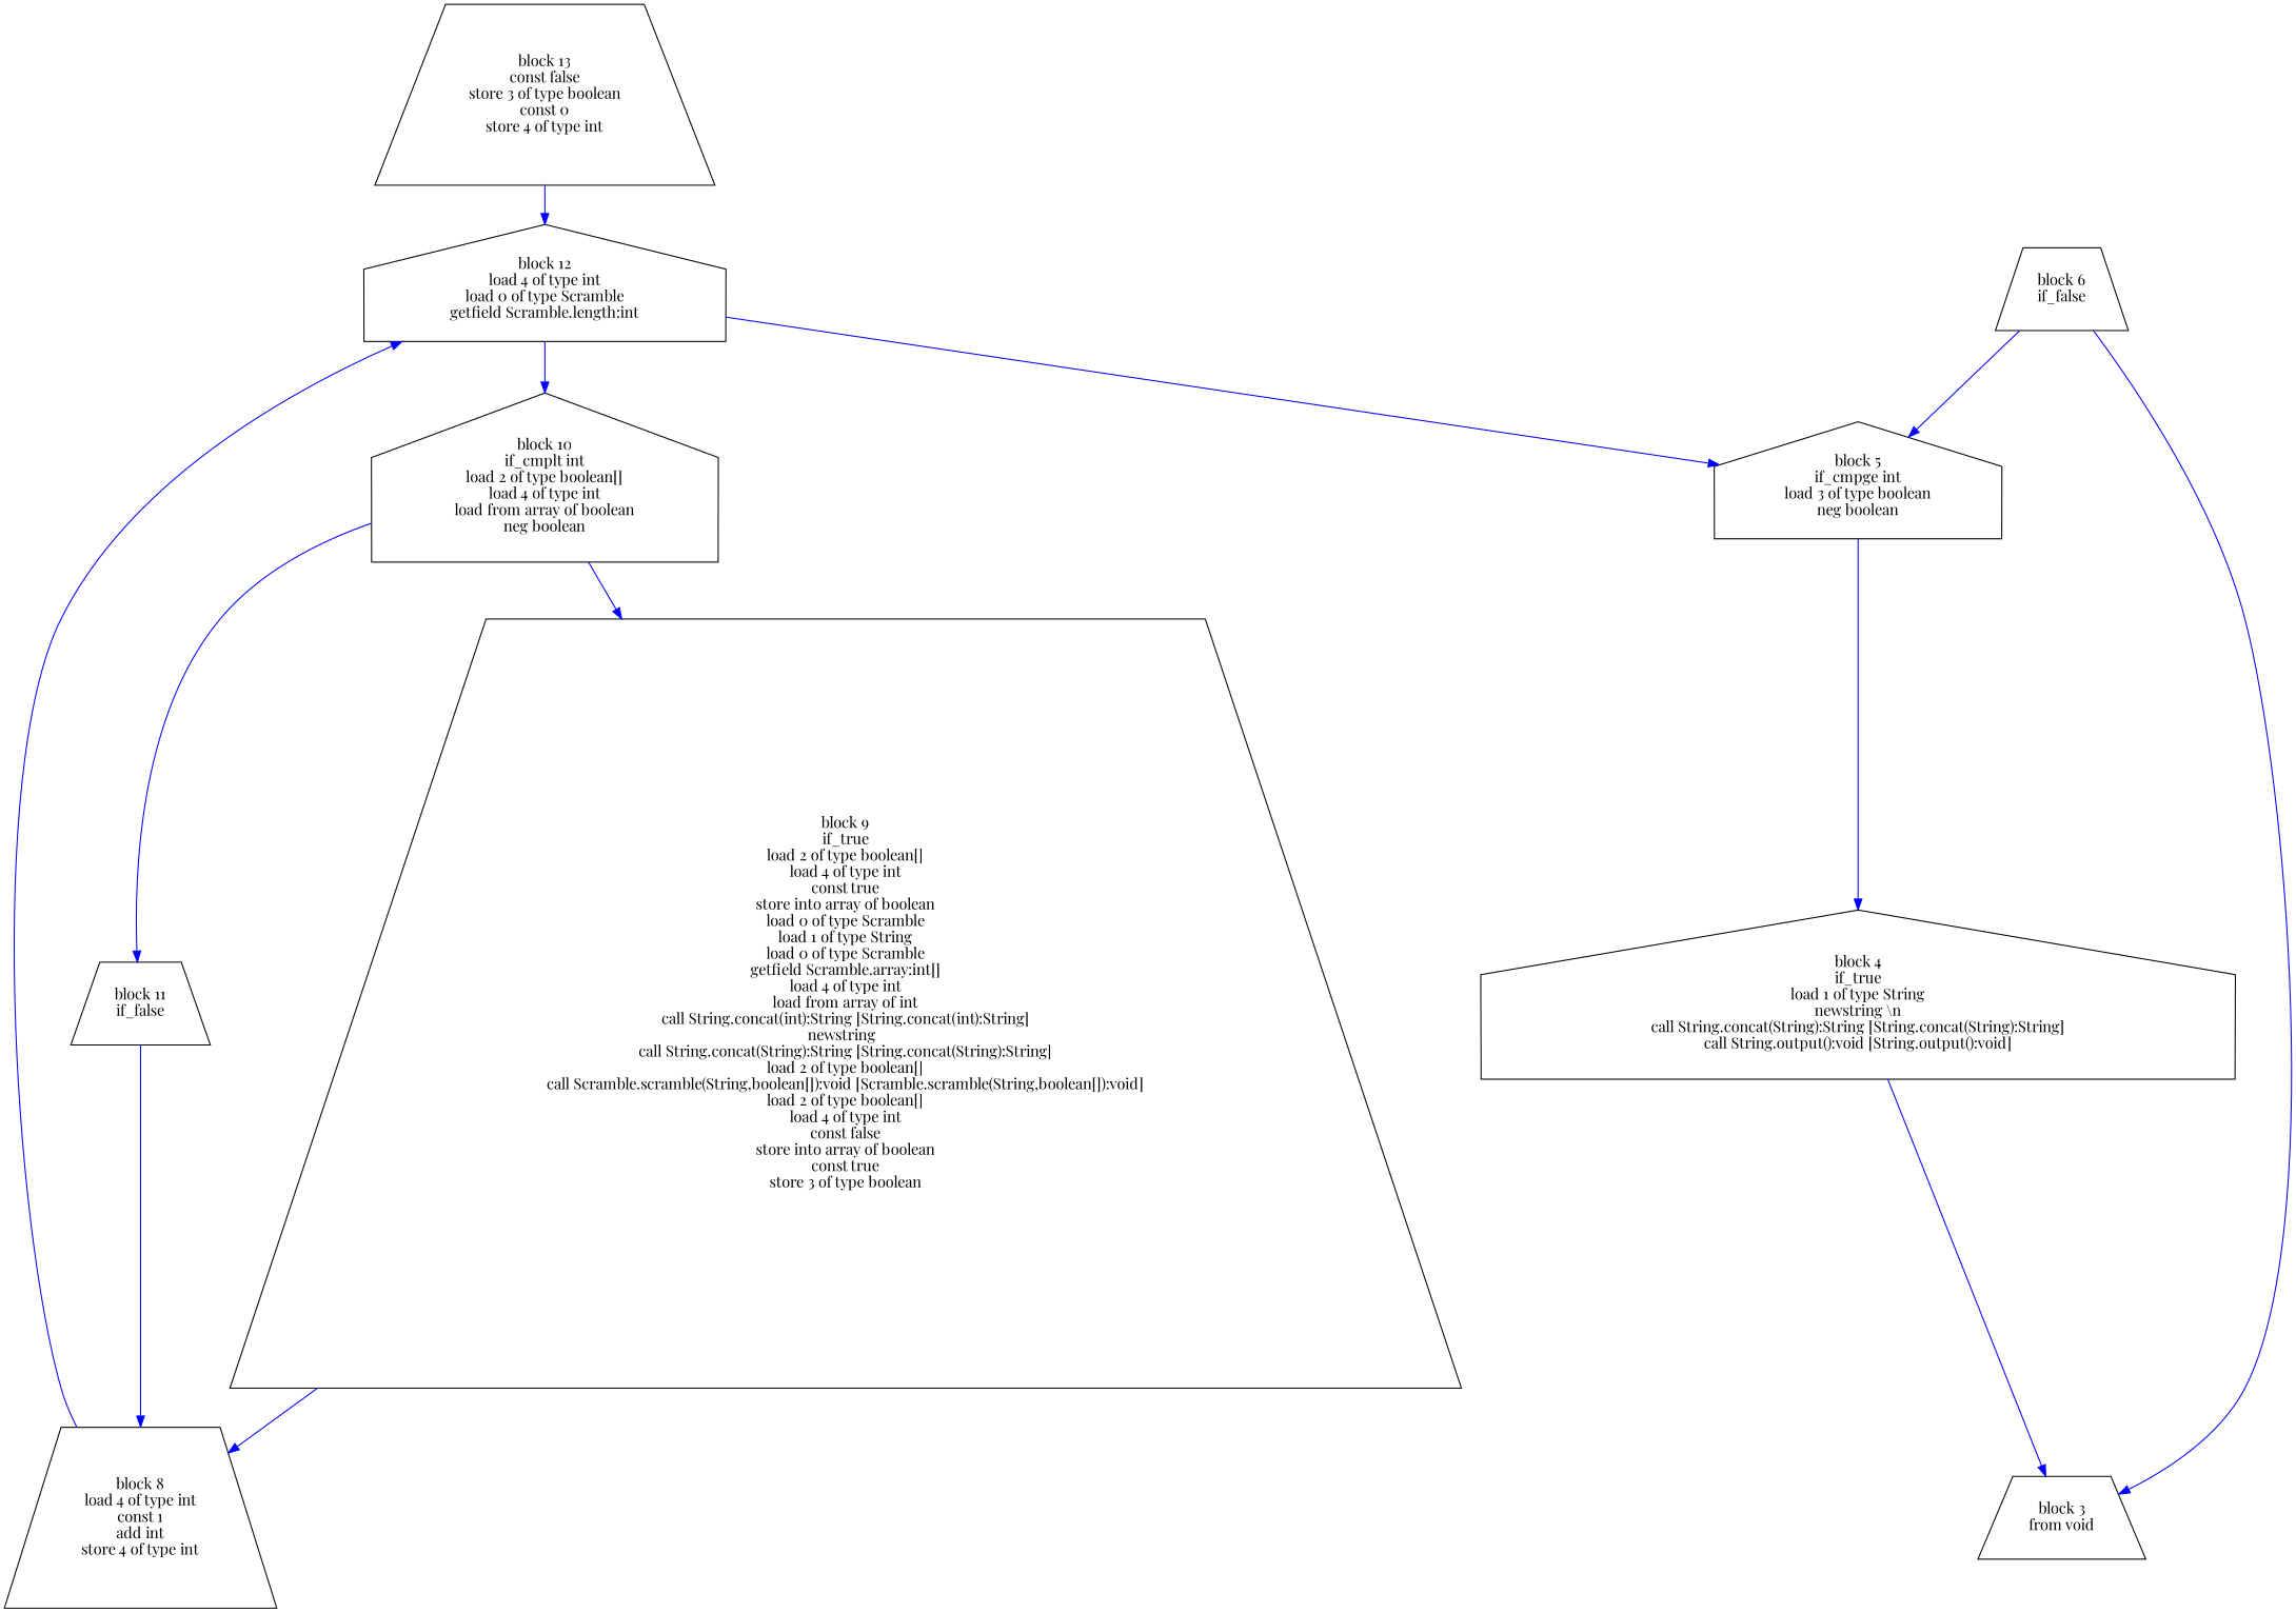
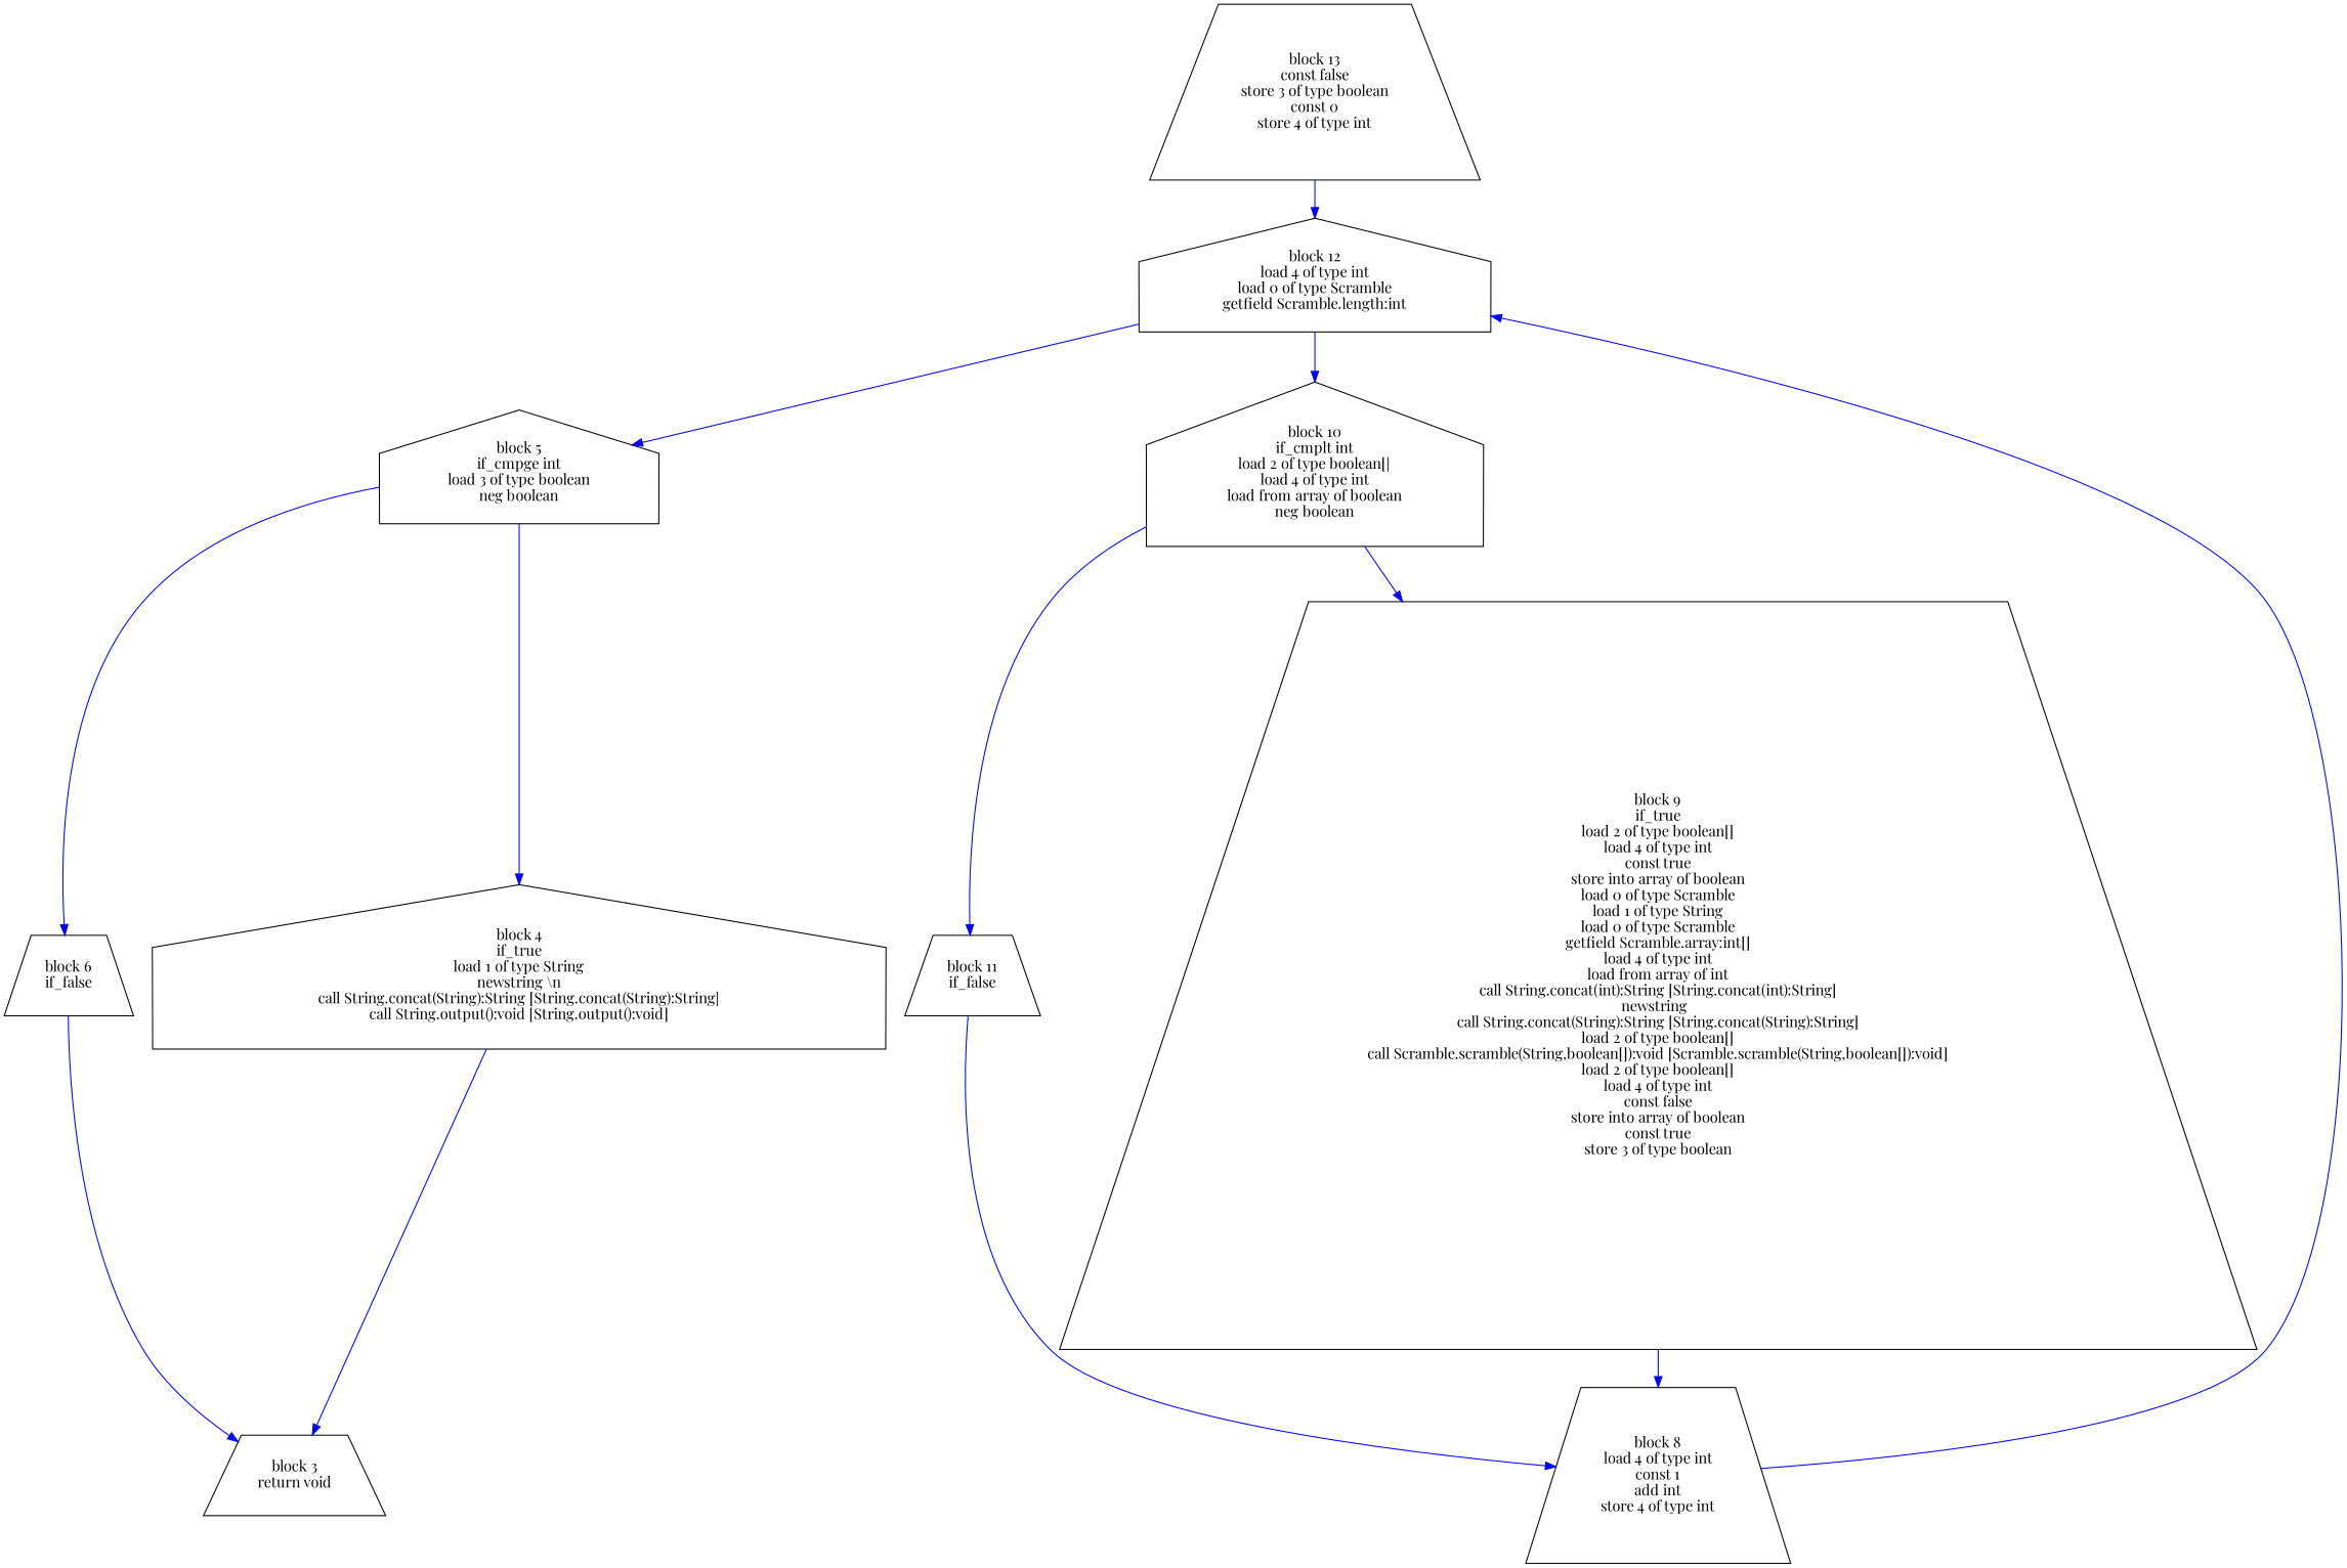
  digraph {
    fontname="Playfair Display"
    node [fontname="Playfair Display" shape=trapezium]
    edge [color=blue fontname="Playfair Display" fontsize=8]
    n1 [label="block 13\nconst false\nstore 3 of type boolean\nconst 0\nstore 4 of type int"]
    n2 [label="block 12\nload 4 of type int\nload 0 of type Scramble\ngetfield Scramble.length:int" shape=house]
    n3 [label="block 5\nif_cmpge int\nload 3 of type boolean\nneg boolean" shape=house]
    n4 [label="block 10\nif_cmplt int\nload 2 of type boolean[]\nload 4 of type int\nload from array of boolean\nneg boolean" shape=house]
    n5 [label="block 6\nif_false"]
    n6 [label="block 4\nif_true\nload 1 of type String\nnewstring \\n\ncall String.concat(String):String [String.concat(String):String]\ncall String.output():void [String.output():void]" shape=house]
    n7 [label="block 11\nif_false"]
    n8 [label="block 9\nif_true\nload 2 of type boolean[]\nload 4 of type int\nconst true\nstore into array of boolean\nload 0 of type Scramble\nload 1 of type String\nload 0 of type Scramble\ngetfield Scramble.array:int[]\nload 4 of type int\nload from array of int\ncall String.concat(int):String [String.concat(int):String]\nnewstring  \ncall String.concat(String):String [String.concat(String):String]\nload 2 of type boolean[]\ncall Scramble.scramble(String,boolean[]):void [Scramble.scramble(String,boolean[]):void]\nload 2 of type boolean[]\nload 4 of type int\nconst false\nstore into array of boolean\nconst true\nstore 3 of type boolean"]
-   n9 [label="block 3\nfrom void"]
+   n9 [label="block 3\nreturn void"]
    n10 [label="block 8\nload 4 of type int\nconst 1\nadd int\nstore 4 of type int"]
    n1 -> n2
    n2 -> n3
    n2 -> n4
-   n5 -> n3
+   n3 -> n5
    n3 -> n6
    n4 -> n7
    n4 -> n8
    n5 -> n9
    n6 -> n9
    n7 -> n10
    n8 -> n10
    n10 -> n2
  }
